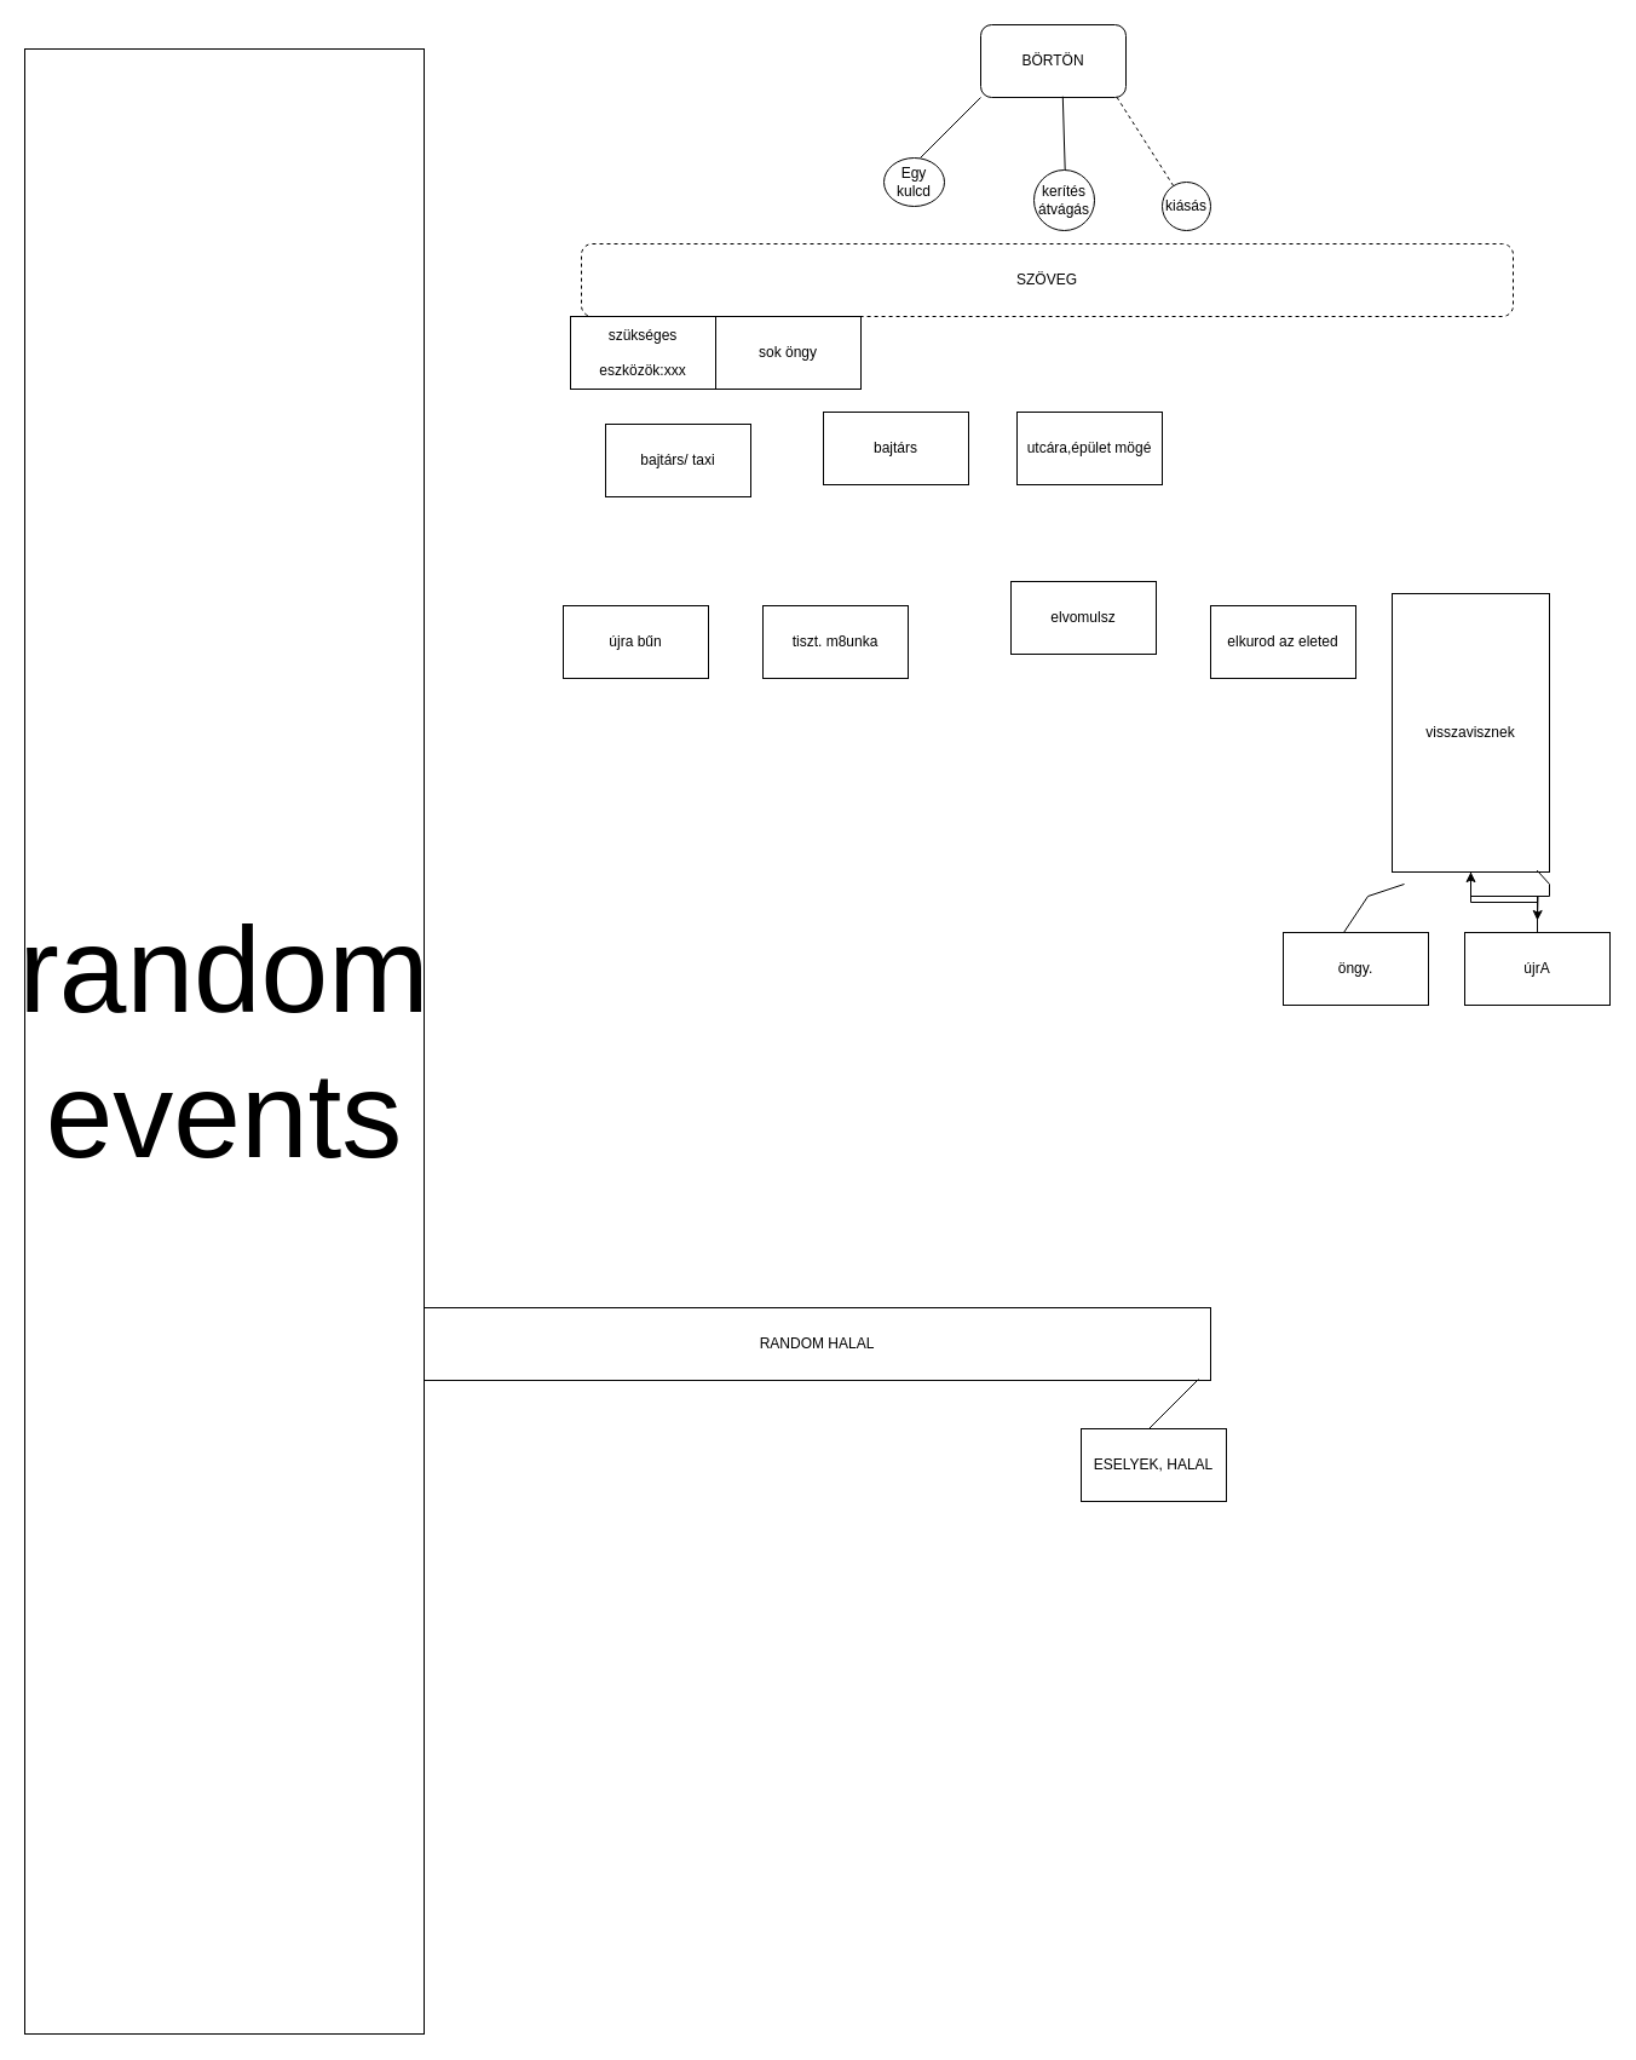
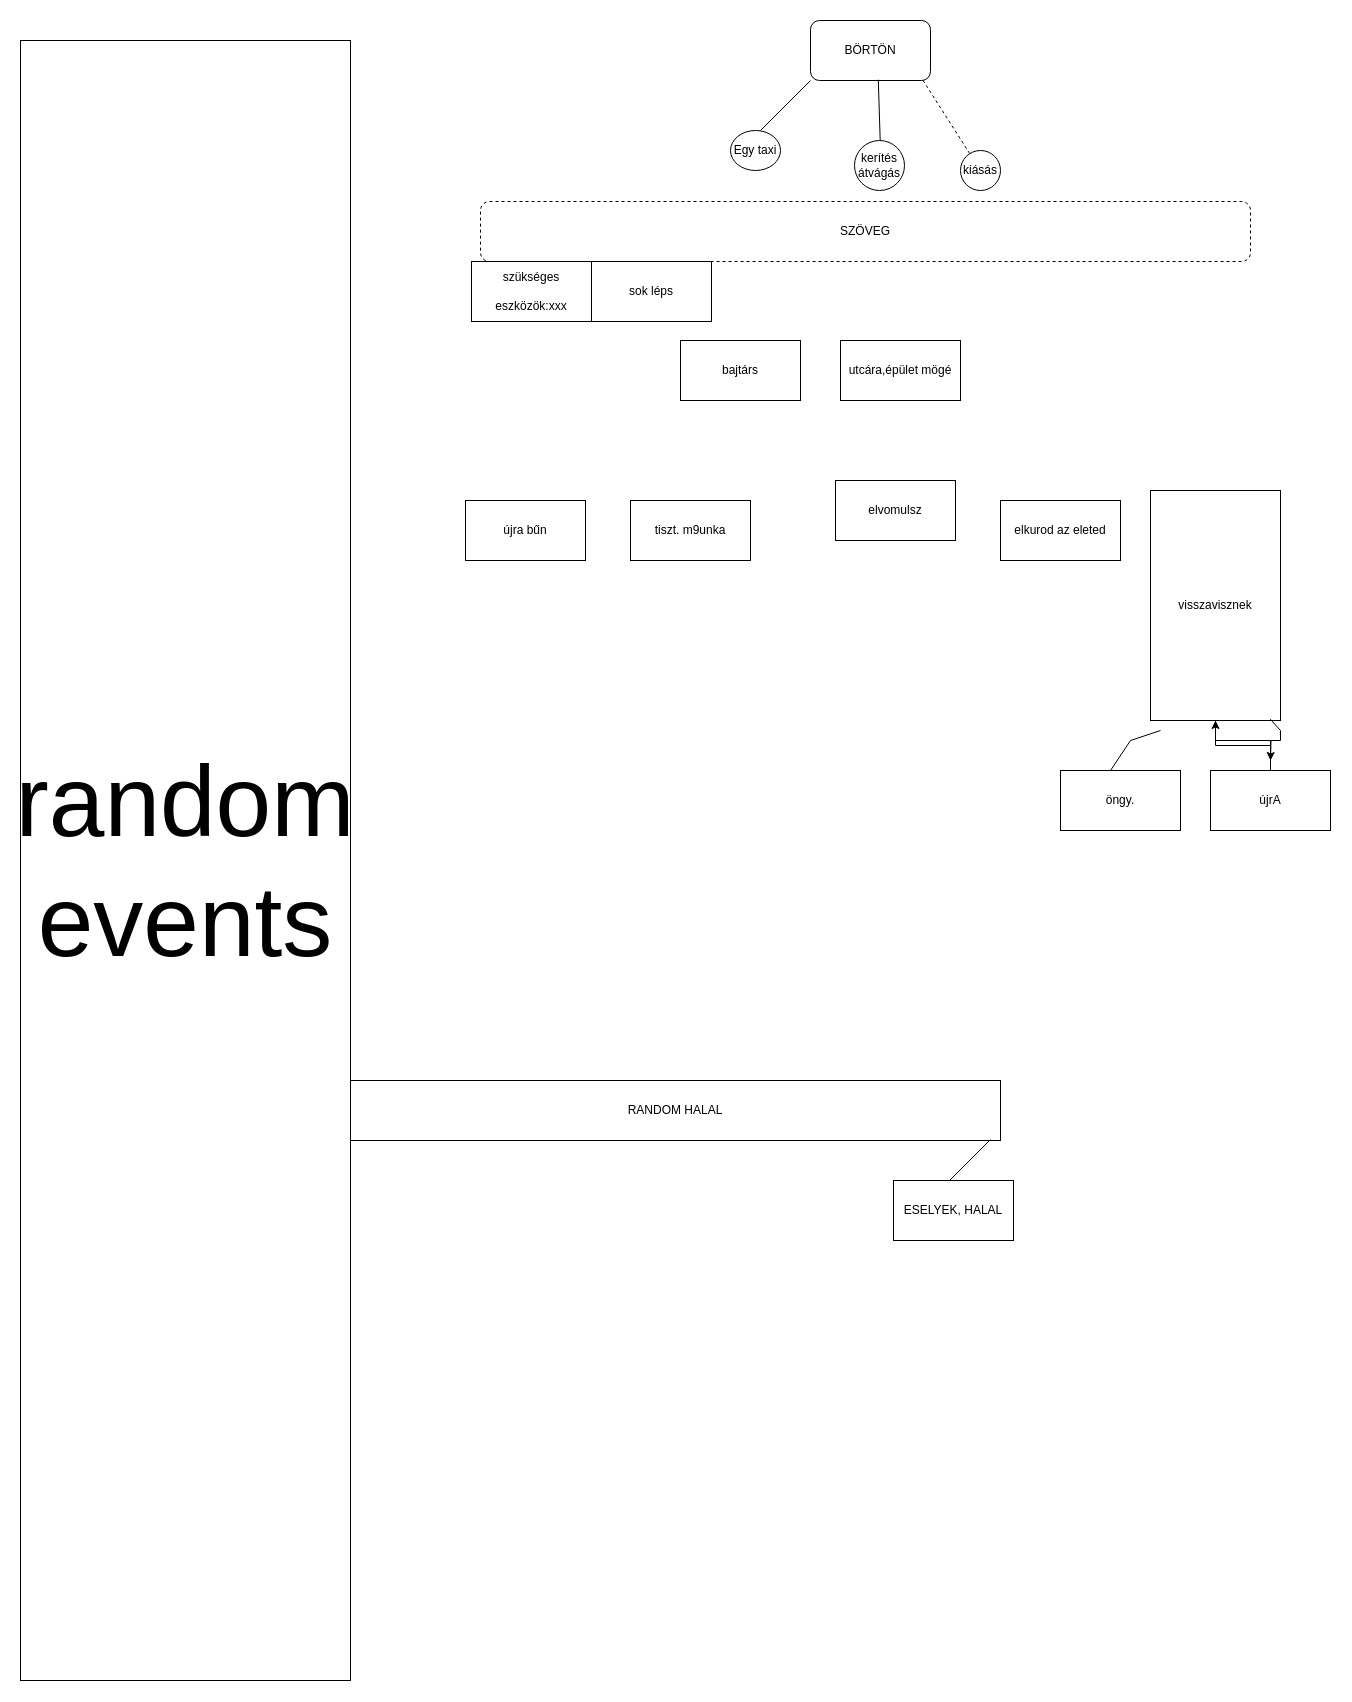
  <mxCell id="0" />
  <mxCell id="1" parent="0" />
  <mxCell id="2" value="BÖRTÖN" style="rounded=1;whiteSpace=wrap;html=1;" vertex="1" parent="1"><mxGeometry x="810" width="120" height="60" as="geometry" y="20" /></mxCell>
  <mxCell id="3" value="" style="endArrow=none;html=1;rounded=0;" edge="1" parent="1"><mxGeometry width="50" height="50" relative="1" as="geometry"><mxPoint x="760" y="130" as="sourcePoint" /><mxPoint x="810" y="80" as="targetPoint" /></mxGeometry></mxCell>
- <mxCell id="4" value="Egy kulcd" style="ellipse;whiteSpace=wrap;html=1;" vertex="1" parent="1"><mxGeometry x="730" y="130" width="50" height="40" as="geometry" /></mxCell>
+ <mxCell id="4" value="Egy taxi" style="ellipse;whiteSpace=wrap;html=1;" vertex="1" parent="1"><mxGeometry x="730" y="130" width="50" height="40" as="geometry" /></mxCell>
  <mxCell id="5" value="" style="endArrow=none;html=1;rounded=0;entryX=0.565;entryY=0.987;entryDx=0;entryDy=0;entryPerimeter=0;" edge="1" parent="1" target="2"><mxGeometry width="50" height="50" relative="1" as="geometry"><mxPoint x="880" y="150" as="sourcePoint" /><mxPoint x="880" y="120" as="targetPoint" /></mxGeometry></mxCell>
  <mxCell id="6" value="kerítés&lt;br&gt;átvágás" style="ellipse;whiteSpace=wrap;html=1;aspect=fixed;" vertex="1" parent="1"><mxGeometry x="854" y="140" width="50" height="50" as="geometry" /></mxCell>
  <mxCell id="7" value="" style="endArrow=none;html=1;rounded=0;" edge="1" parent="1" target="8"><mxGeometry width="50" height="50" relative="1" as="geometry"><mxPoint x="980" y="170" as="sourcePoint" /><mxPoint x="940" y="100" as="targetPoint" /></mxGeometry></mxCell>
  <mxCell id="8" value="kiásás" style="ellipse;whiteSpace=wrap;html=1;aspect=fixed;" vertex="1" parent="1"><mxGeometry x="960" y="150" width="40" height="40" as="geometry" /></mxCell>
  <mxCell id="9" value="" style="endArrow=none;html=1;rounded=0;entryX=0.933;entryY=0.983;entryDx=0;entryDy=0;entryPerimeter=0;dashed=1;" edge="1" parent="1" source="8" target="2"><mxGeometry width="50" height="50" relative="1" as="geometry"><mxPoint x="880" y="150" as="sourcePoint" /><mxPoint x="930" y="100" as="targetPoint" /></mxGeometry></mxCell>
  <mxCell id="10" value="SZÖVEG" style="rounded=1;whiteSpace=wrap;html=1;dashed=1;" vertex="1" parent="1"><mxGeometry y="201" width="770" height="60" as="geometry" x="480" /></mxCell>
  <mxCell id="11" value="szükséges&lt;br&gt;&lt;br&gt;eszközök:xxx" style="rounded=0;whiteSpace=wrap;html=1;" vertex="1" parent="1"><mxGeometry x="471" y="261" width="120" height="60" as="geometry" /></mxCell>
  <mxCell id="12" value="bajtárs" style="rounded=0;whiteSpace=wrap;html=1;" vertex="1" parent="1"><mxGeometry x="680" y="340" width="120" height="60" as="geometry" /></mxCell>
  <mxCell id="13" value="&lt;font style=&quot;font-size: 100px;&quot;&gt;random events&lt;/font&gt;" style="rounded=0;whiteSpace=wrap;html=1;" vertex="1" parent="1"><mxGeometry x="20" y="40" width="330" height="1640" as="geometry" /></mxCell>
  <mxCell id="14" value="utcára,épület mögé" style="rounded=0;whiteSpace=wrap;html=1;" vertex="1" parent="1"><mxGeometry x="840" y="340" width="120" height="60" as="geometry" /></mxCell>
- <mxCell id="15" value="bajtárs/ taxi" style="rounded=0;whiteSpace=wrap;html=1;" vertex="1" parent="1"><mxGeometry x="500" y="350" width="120" height="60" as="geometry" /></mxCell>
- <mxCell id="16" value="sok öngy" style="rounded=0;whiteSpace=wrap;html=1;" vertex="1" parent="1"><mxGeometry x="591" y="261" width="120" height="60" as="geometry" /></mxCell>
- <mxCell id="17" value="tiszt. m8unka" style="rounded=0;whiteSpace=wrap;html=1;" vertex="1" parent="1"><mxGeometry x="630" y="500" width="120" height="60" as="geometry" /></mxCell>
+ <mxCell id="16" value="sok léps" style="rounded=0;whiteSpace=wrap;html=1;" vertex="1" parent="1"><mxGeometry x="591" y="261" width="120" height="60" as="geometry" /></mxCell>
+ <mxCell id="17" value="tiszt. m9unka" style="rounded=0;whiteSpace=wrap;html=1;" vertex="1" parent="1"><mxGeometry x="630" y="500" width="120" height="60" as="geometry" /></mxCell>
  <mxCell id="18" value="újra bűn" style="rounded=0;whiteSpace=wrap;html=1;" vertex="1" parent="1"><mxGeometry x="465" y="500" width="120" height="60" as="geometry" /></mxCell>
  <mxCell id="19" value="elvomulsz" style="rounded=0;whiteSpace=wrap;html=1;" vertex="1" parent="1"><mxGeometry x="835" y="480" width="120" height="60" as="geometry" /></mxCell>
  <mxCell id="20" value="elkurod az eleted" style="rounded=0;whiteSpace=wrap;html=1;" vertex="1" parent="1"><mxGeometry x="1000" y="500" width="120" height="60" as="geometry" /></mxCell>
  <mxCell id="21" style="edgeStyle=orthogonalEdgeStyle;rounded=0;orthogonalLoop=1;jettySize=auto;html=1;exitX=0.5;exitY=1;exitDx=0;exitDy=0;" edge="1" parent="1" source="22"><mxGeometry relative="1" as="geometry"><mxPoint x="1270" y="760" as="targetPoint" /></mxGeometry></mxCell>
  <mxCell id="22" value="visszavisznek" style="rounded=0;whiteSpace=wrap;html=1;" vertex="1" parent="1"><mxGeometry x="1150" y="490" width="130" height="230" as="geometry" /></mxCell>
  <mxCell id="23" value="" style="endArrow=none;html=1;rounded=0;" edge="1" parent="1"><mxGeometry width="50" height="50" relative="1" as="geometry"><mxPoint x="1110" y="770" as="sourcePoint" /><mxPoint x="1160" y="730" as="targetPoint" /><Array as="points"><mxPoint x="1130" y="740" /></Array></mxGeometry></mxCell>
  <mxCell id="24" value="öngy." style="rounded=0;whiteSpace=wrap;html=1;" vertex="1" parent="1"><mxGeometry x="1060" y="770" width="120" height="60" as="geometry" /></mxCell>
  <mxCell id="25" value="" style="edgeStyle=orthogonalEdgeStyle;rounded=0;orthogonalLoop=1;jettySize=auto;html=1;" edge="1" parent="1" source="26" target="22"><mxGeometry relative="1" as="geometry" /></mxCell>
  <mxCell id="26" value="újrA" style="rounded=0;whiteSpace=wrap;html=1;" vertex="1" parent="1"><mxGeometry x="1210" y="770" width="120" height="60" as="geometry" /></mxCell>
  <mxCell id="27" value="" style="endArrow=none;html=1;rounded=0;entryX=0.921;entryY=0.994;entryDx=0;entryDy=0;entryPerimeter=0;exitX=0.5;exitY=0;exitDx=0;exitDy=0;" edge="1" parent="1" source="26" target="22"><mxGeometry width="50" height="50" relative="1" as="geometry"><mxPoint x="1270" y="760" as="sourcePoint" /><mxPoint x="1290" y="740" as="targetPoint" /><Array as="points"><mxPoint x="1270" y="740" /><mxPoint x="1280" y="740" /><mxPoint x="1280" y="730" /></Array></mxGeometry></mxCell>
  <mxCell id="28" value="RANDOM HALAL" style="rounded=0;whiteSpace=wrap;html=1;" vertex="1" parent="1"><mxGeometry x="350" y="1080" width="650" height="60" as="geometry" /></mxCell>
  <mxCell id="29" value="" style="endArrow=none;html=1;rounded=0;" edge="1" parent="1"><mxGeometry width="50" height="50" relative="1" as="geometry"><mxPoint x="940" y="1189" as="sourcePoint" /><mxPoint x="990" y="1139" as="targetPoint" /></mxGeometry></mxCell>
  <mxCell id="30" value="ESELYEK, HALAL" style="rounded=0;whiteSpace=wrap;html=1;" vertex="1" parent="1"><mxGeometry x="893" y="1180" width="120" height="60" as="geometry" /></mxCell>
